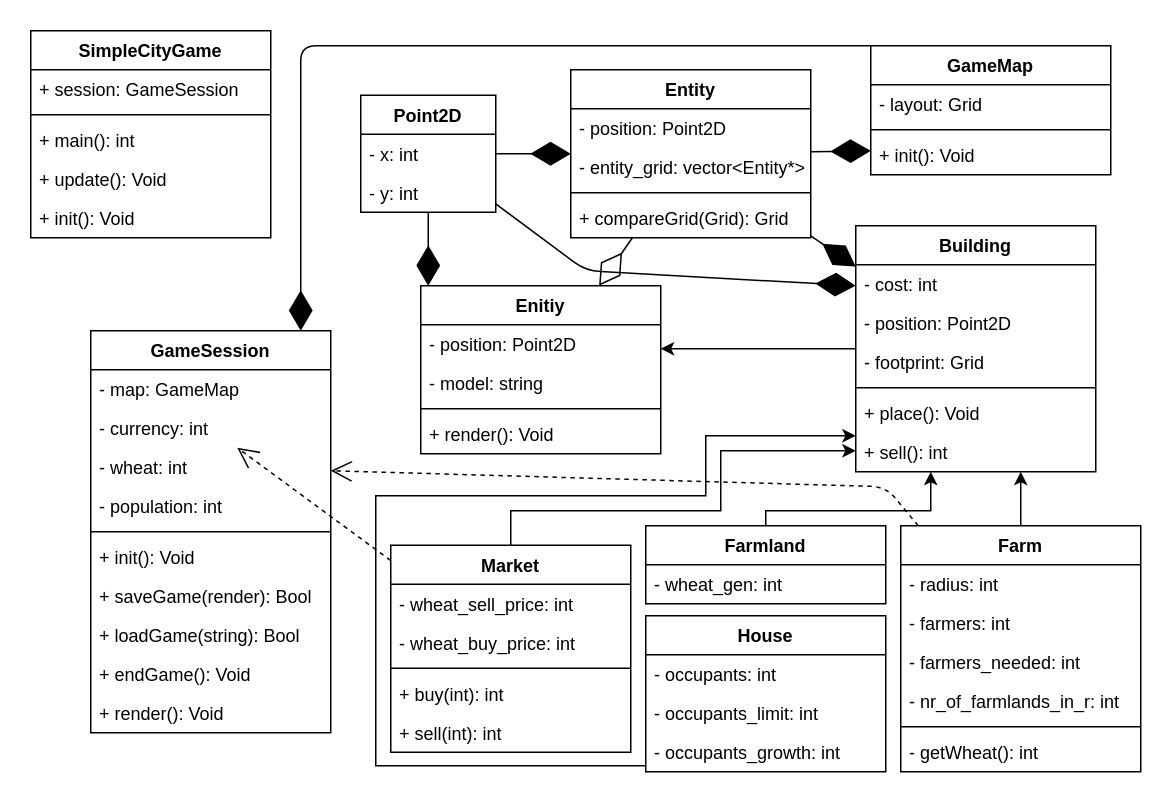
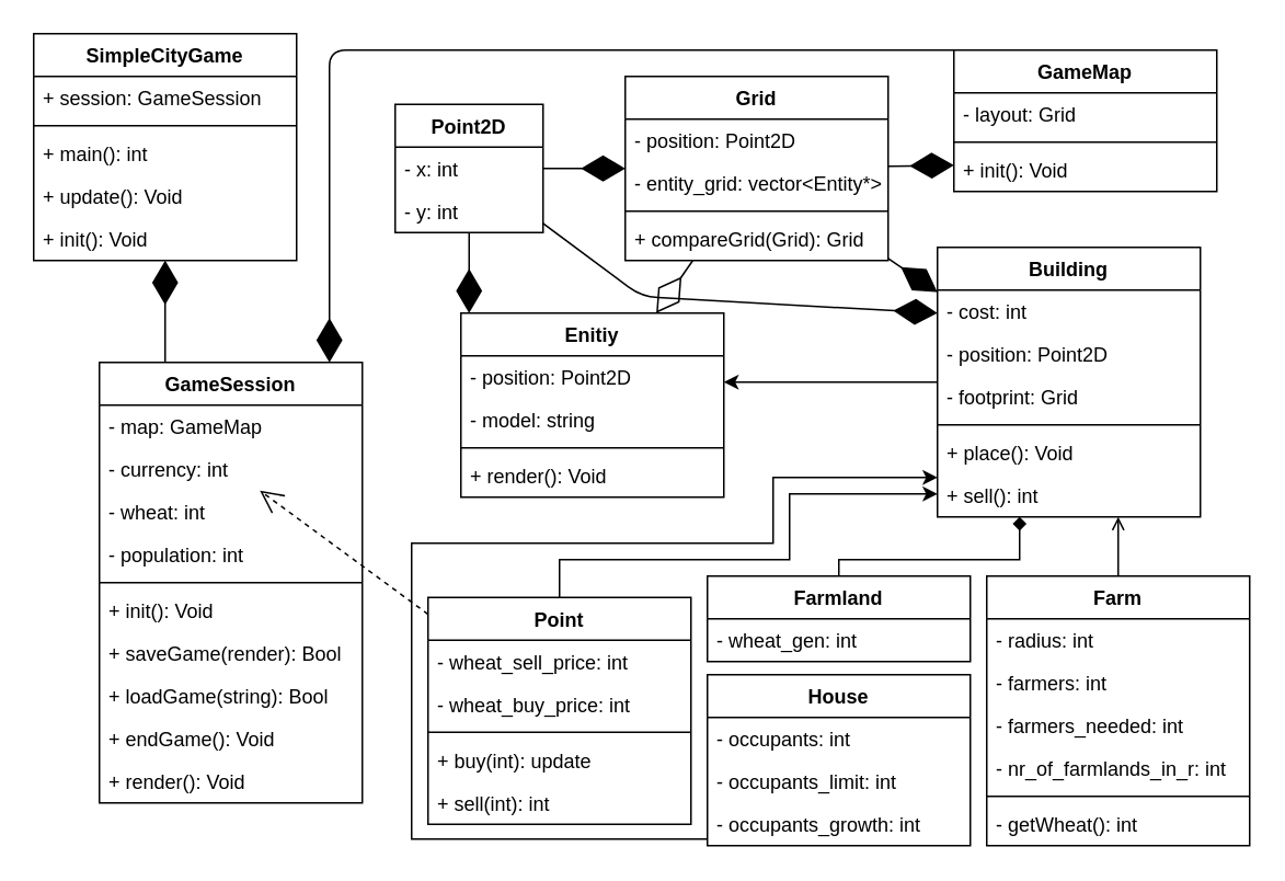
  <mxCell id="0" />
  <mxCell id="1" parent="0" />
  <mxCell id="2" value="SimpleCityGame" style="swimlane;fontStyle=1;align=center;verticalAlign=top;childLayout=stackLayout;horizontal=1;startSize=26;horizontalStack=0;resizeParent=1;resizeParentMax=0;resizeLast=0;collapsible=1;marginBottom=0;" vertex="1" parent="1"><mxGeometry x="20" y="20" width="160" height="138" as="geometry" /></mxCell>
  <mxCell id="3" value="+ session: GameSession" style="text;strokeColor=none;fillColor=none;align=left;verticalAlign=top;spacingLeft=4;spacingRight=4;overflow=hidden;rotatable=0;points=[[0,0.5],[1,0.5]];portConstraint=eastwest;" vertex="1" parent="2"><mxGeometry y="26" width="160" height="26" as="geometry" /></mxCell>
  <mxCell id="4" value="" style="line;strokeWidth=1;fillColor=none;align=left;verticalAlign=middle;spacingTop=-1;spacingLeft=3;spacingRight=3;rotatable=0;labelPosition=right;points=[];portConstraint=eastwest;" vertex="1" parent="2"><mxGeometry y="52" width="160" height="8" as="geometry" /></mxCell>
  <mxCell id="5" value="+ main(): int" style="text;strokeColor=none;fillColor=none;align=left;verticalAlign=top;spacingLeft=4;spacingRight=4;overflow=hidden;rotatable=0;points=[[0,0.5],[1,0.5]];portConstraint=eastwest;" vertex="1" parent="2"><mxGeometry y="60" width="160" height="26" as="geometry" /></mxCell>
  <mxCell id="6" value="+ update(): Void" style="text;strokeColor=none;fillColor=none;align=left;verticalAlign=top;spacingLeft=4;spacingRight=4;overflow=hidden;rotatable=0;points=[[0,0.5],[1,0.5]];portConstraint=eastwest;" vertex="1" parent="2"><mxGeometry y="86" width="160" height="26" as="geometry" /></mxCell>
  <mxCell id="7" value="+ init(): Void" style="text;strokeColor=none;fillColor=none;align=left;verticalAlign=top;spacingLeft=4;spacingRight=4;overflow=hidden;rotatable=0;points=[[0,0.5],[1,0.5]];portConstraint=eastwest;" vertex="1" parent="2"><mxGeometry y="112" width="160" height="26" as="geometry" /></mxCell>
  <mxCell id="8" value="GameSession" style="swimlane;fontStyle=1;align=center;verticalAlign=top;childLayout=stackLayout;horizontal=1;startSize=26;horizontalStack=0;resizeParent=1;resizeParentMax=0;resizeLast=0;collapsible=1;marginBottom=0;" vertex="1" parent="1"><mxGeometry x="60" y="220" width="160" height="268" as="geometry" /></mxCell>
  <mxCell id="9" value="- map: GameMap" style="text;strokeColor=none;fillColor=none;align=left;verticalAlign=top;spacingLeft=4;spacingRight=4;overflow=hidden;rotatable=0;points=[[0,0.5],[1,0.5]];portConstraint=eastwest;" vertex="1" parent="8"><mxGeometry y="26" width="160" height="26" as="geometry" /></mxCell>
  <mxCell id="10" value="- currency: int" style="text;strokeColor=none;fillColor=none;align=left;verticalAlign=top;spacingLeft=4;spacingRight=4;overflow=hidden;rotatable=0;points=[[0,0.5],[1,0.5]];portConstraint=eastwest;" vertex="1" parent="8"><mxGeometry y="52" width="160" height="26" as="geometry" /></mxCell>
  <mxCell id="11" value="- wheat: int" style="text;strokeColor=none;fillColor=none;align=left;verticalAlign=top;spacingLeft=4;spacingRight=4;overflow=hidden;rotatable=0;points=[[0,0.5],[1,0.5]];portConstraint=eastwest;" vertex="1" parent="8"><mxGeometry y="78" width="160" height="26" as="geometry" /></mxCell>
  <mxCell id="12" value="- population: int" style="text;strokeColor=none;fillColor=none;align=left;verticalAlign=top;spacingLeft=4;spacingRight=4;overflow=hidden;rotatable=0;points=[[0,0.5],[1,0.5]];portConstraint=eastwest;" vertex="1" parent="8"><mxGeometry y="104" width="160" height="26" as="geometry" /></mxCell>
  <mxCell id="13" value="" style="line;strokeWidth=1;fillColor=none;align=left;verticalAlign=middle;spacingTop=-1;spacingLeft=3;spacingRight=3;rotatable=0;labelPosition=right;points=[];portConstraint=eastwest;" vertex="1" parent="8"><mxGeometry y="130" width="160" height="8" as="geometry" /></mxCell>
  <mxCell id="14" value="+ init(): Void" style="text;strokeColor=none;fillColor=none;align=left;verticalAlign=top;spacingLeft=4;spacingRight=4;overflow=hidden;rotatable=0;points=[[0,0.5],[1,0.5]];portConstraint=eastwest;" vertex="1" parent="8"><mxGeometry y="138" width="160" height="26" as="geometry" /></mxCell>
  <mxCell id="15" value="+ saveGame(render): Bool" style="text;strokeColor=none;fillColor=none;align=left;verticalAlign=top;spacingLeft=4;spacingRight=4;overflow=hidden;rotatable=0;points=[[0,0.5],[1,0.5]];portConstraint=eastwest;" vertex="1" parent="8"><mxGeometry y="164" width="160" height="26" as="geometry" /></mxCell>
  <mxCell id="16" value="+ loadGame(string): Bool" style="text;strokeColor=none;fillColor=none;align=left;verticalAlign=top;spacingLeft=4;spacingRight=4;overflow=hidden;rotatable=0;points=[[0,0.5],[1,0.5]];portConstraint=eastwest;" vertex="1" parent="8"><mxGeometry y="190" width="160" height="26" as="geometry" /></mxCell>
  <mxCell id="17" value="+ endGame(): Void" style="text;strokeColor=none;fillColor=none;align=left;verticalAlign=top;spacingLeft=4;spacingRight=4;overflow=hidden;rotatable=0;points=[[0,0.5],[1,0.5]];portConstraint=eastwest;" vertex="1" parent="8"><mxGeometry y="216" width="160" height="26" as="geometry" /></mxCell>
  <mxCell id="18" value="+ render(): Void" style="text;strokeColor=none;fillColor=none;align=left;verticalAlign=top;spacingLeft=4;spacingRight=4;overflow=hidden;rotatable=0;points=[[0,0.5],[1,0.5]];portConstraint=eastwest;" vertex="1" parent="8"><mxGeometry y="242" width="160" height="26" as="geometry" /></mxCell>
  <mxCell id="19" value="Point2D" style="swimlane;fontStyle=1;align=center;verticalAlign=top;childLayout=stackLayout;horizontal=1;startSize=26;horizontalStack=0;resizeParent=1;resizeParentMax=0;resizeLast=0;collapsible=1;marginBottom=0;" vertex="1" parent="1"><mxGeometry x="240" y="63" width="90" height="78" as="geometry" /></mxCell>
  <mxCell id="20" value="- x: int" style="text;strokeColor=none;fillColor=none;align=left;verticalAlign=top;spacingLeft=4;spacingRight=4;overflow=hidden;rotatable=0;points=[[0,0.5],[1,0.5]];portConstraint=eastwest;" vertex="1" parent="19"><mxGeometry y="26" width="90" height="26" as="geometry" /></mxCell>
  <mxCell id="21" value="- y: int" style="text;strokeColor=none;fillColor=none;align=left;verticalAlign=top;spacingLeft=4;spacingRight=4;overflow=hidden;rotatable=0;points=[[0,0.5],[1,0.5]];portConstraint=eastwest;" vertex="1" parent="19"><mxGeometry y="52" width="90" height="26" as="geometry" /></mxCell>
- <mxCell id="22" value="Entity" style="swimlane;fontStyle=1;align=center;verticalAlign=top;childLayout=stackLayout;horizontal=1;startSize=26;horizontalStack=0;resizeParent=1;resizeParentMax=0;resizeLast=0;collapsible=1;marginBottom=0;" vertex="1" parent="1"><mxGeometry x="380" y="46" width="160" height="112" as="geometry" /></mxCell>
+ <mxCell id="22" value="Grid" style="swimlane;fontStyle=1;align=center;verticalAlign=top;childLayout=stackLayout;horizontal=1;startSize=26;horizontalStack=0;resizeParent=1;resizeParentMax=0;resizeLast=0;collapsible=1;marginBottom=0;" vertex="1" parent="1"><mxGeometry x="380" y="46" width="160" height="112" as="geometry" /></mxCell>
  <mxCell id="23" value="- position: Point2D" style="text;strokeColor=none;fillColor=none;align=left;verticalAlign=top;spacingLeft=4;spacingRight=4;overflow=hidden;rotatable=0;points=[[0,0.5],[1,0.5]];portConstraint=eastwest;" vertex="1" parent="22"><mxGeometry y="26" width="160" height="26" as="geometry" /></mxCell>
  <mxCell id="24" value="- entity_grid: vector&lt;Entity*&gt;" style="text;strokeColor=none;fillColor=none;align=left;verticalAlign=top;spacingLeft=4;spacingRight=4;overflow=hidden;rotatable=0;points=[[0,0.5],[1,0.5]];portConstraint=eastwest;" vertex="1" parent="22"><mxGeometry y="52" width="160" height="26" as="geometry" /></mxCell>
  <mxCell id="25" value="" style="line;strokeWidth=1;fillColor=none;align=left;verticalAlign=middle;spacingTop=-1;spacingLeft=3;spacingRight=3;rotatable=0;labelPosition=right;points=[];portConstraint=eastwest;" vertex="1" parent="22"><mxGeometry y="78" width="160" height="8" as="geometry" /></mxCell>
  <mxCell id="26" value="+ compareGrid(Grid): Grid" style="text;strokeColor=none;fillColor=none;align=left;verticalAlign=top;spacingLeft=4;spacingRight=4;overflow=hidden;rotatable=0;points=[[0,0.5],[1,0.5]];portConstraint=eastwest;" vertex="1" parent="22"><mxGeometry y="86" width="160" height="26" as="geometry" /></mxCell>
  <mxCell id="27" style="edgeStyle=orthogonalEdgeStyle;rounded=0;orthogonalLoop=1;jettySize=auto;html=1;" edge="1" parent="1" source="52" target="29"><mxGeometry relative="1" as="geometry"><Array as="points"><mxPoint x="250" y="510" /><mxPoint x="250" y="330" /><mxPoint x="470" y="330" /><mxPoint x="470" y="290" /></Array></mxGeometry></mxCell>
  <mxCell id="28" style="edgeStyle=orthogonalEdgeStyle;rounded=0;orthogonalLoop=1;jettySize=auto;html=1;" edge="1" parent="1" source="29" target="36"><mxGeometry relative="1" as="geometry"><Array as="points"><mxPoint x="430" y="247" /><mxPoint x="430" y="247" /></Array></mxGeometry></mxCell>
  <mxCell id="29" value="Building" style="swimlane;fontStyle=1;align=center;verticalAlign=top;childLayout=stackLayout;horizontal=1;startSize=26;horizontalStack=0;resizeParent=1;resizeParentMax=0;resizeLast=0;collapsible=1;marginBottom=0;" vertex="1" parent="1"><mxGeometry x="570" y="150" width="160" height="164" as="geometry" /></mxCell>
  <mxCell id="30" value="- cost: int" style="text;strokeColor=none;fillColor=none;align=left;verticalAlign=top;spacingLeft=4;spacingRight=4;overflow=hidden;rotatable=0;points=[[0,0.5],[1,0.5]];portConstraint=eastwest;" vertex="1" parent="29"><mxGeometry y="26" width="160" height="26" as="geometry" /></mxCell>
  <mxCell id="31" value="- position: Point2D" style="text;strokeColor=none;fillColor=none;align=left;verticalAlign=top;spacingLeft=4;spacingRight=4;overflow=hidden;rotatable=0;points=[[0,0.5],[1,0.5]];portConstraint=eastwest;" vertex="1" parent="29"><mxGeometry y="52" width="160" height="26" as="geometry" /></mxCell>
  <mxCell id="32" value="- footprint: Grid" style="text;strokeColor=none;fillColor=none;align=left;verticalAlign=top;spacingLeft=4;spacingRight=4;overflow=hidden;rotatable=0;points=[[0,0.5],[1,0.5]];portConstraint=eastwest;" vertex="1" parent="29"><mxGeometry y="78" width="160" height="26" as="geometry" /></mxCell>
  <mxCell id="33" value="" style="line;strokeWidth=1;fillColor=none;align=left;verticalAlign=middle;spacingTop=-1;spacingLeft=3;spacingRight=3;rotatable=0;labelPosition=right;points=[];portConstraint=eastwest;" vertex="1" parent="29"><mxGeometry y="104" width="160" height="8" as="geometry" /></mxCell>
  <mxCell id="34" value="+ place(): Void" style="text;strokeColor=none;fillColor=none;align=left;verticalAlign=top;spacingLeft=4;spacingRight=4;overflow=hidden;rotatable=0;points=[[0,0.5],[1,0.5]];portConstraint=eastwest;" vertex="1" parent="29"><mxGeometry y="112" width="160" height="26" as="geometry" /></mxCell>
  <mxCell id="35" value="+ sell(): int" style="text;strokeColor=none;fillColor=none;align=left;verticalAlign=top;spacingLeft=4;spacingRight=4;overflow=hidden;rotatable=0;points=[[0,0.5],[1,0.5]];portConstraint=eastwest;" vertex="1" parent="29"><mxGeometry y="138" width="160" height="26" as="geometry" /></mxCell>
  <mxCell id="36" value="Enitiy" style="swimlane;fontStyle=1;align=center;verticalAlign=top;childLayout=stackLayout;horizontal=1;startSize=26;horizontalStack=0;resizeParent=1;resizeParentMax=0;resizeLast=0;collapsible=1;marginBottom=0;" vertex="1" parent="1"><mxGeometry x="280" y="190" width="160" height="112" as="geometry" /></mxCell>
  <mxCell id="37" value="- position: Point2D" style="text;strokeColor=none;fillColor=none;align=left;verticalAlign=top;spacingLeft=4;spacingRight=4;overflow=hidden;rotatable=0;points=[[0,0.5],[1,0.5]];portConstraint=eastwest;" vertex="1" parent="36"><mxGeometry y="26" width="160" height="26" as="geometry" /></mxCell>
  <mxCell id="38" value="- model: string" style="text;strokeColor=none;fillColor=none;align=left;verticalAlign=top;spacingLeft=4;spacingRight=4;overflow=hidden;rotatable=0;points=[[0,0.5],[1,0.5]];portConstraint=eastwest;" vertex="1" parent="36"><mxGeometry y="52" width="160" height="26" as="geometry" /></mxCell>
  <mxCell id="39" value="" style="line;strokeWidth=1;fillColor=none;align=left;verticalAlign=middle;spacingTop=-1;spacingLeft=3;spacingRight=3;rotatable=0;labelPosition=right;points=[];portConstraint=eastwest;" vertex="1" parent="36"><mxGeometry y="78" width="160" height="8" as="geometry" /></mxCell>
  <mxCell id="40" value="+ render(): Void" style="text;strokeColor=none;fillColor=none;align=left;verticalAlign=top;spacingLeft=4;spacingRight=4;overflow=hidden;rotatable=0;points=[[0,0.5],[1,0.5]];portConstraint=eastwest;" vertex="1" parent="36"><mxGeometry y="86" width="160" height="26" as="geometry" /></mxCell>
- <mxCell id="41" style="edgeStyle=orthogonalEdgeStyle;rounded=0;orthogonalLoop=1;jettySize=auto;html=1;" edge="1" parent="1" source="42" target="29"><mxGeometry relative="1" as="geometry"><Array as="points"><mxPoint x="510" y="340" /><mxPoint x="620" y="340" /></Array></mxGeometry></mxCell>
+ <mxCell id="41" style="edgeStyle=orthogonalEdgeStyle;rounded=0;orthogonalLoop=1;jettySize=auto;html=1;endArrow=diamond;" edge="1" parent="1" source="42" target="29"><mxGeometry relative="1" as="geometry"><Array as="points"><mxPoint x="510" y="340" /><mxPoint x="620" y="340" /></Array></mxGeometry></mxCell>
  <mxCell id="42" value="Farmland" style="swimlane;fontStyle=1;align=center;verticalAlign=top;childLayout=stackLayout;horizontal=1;startSize=26;horizontalStack=0;resizeParent=1;resizeParentMax=0;resizeLast=0;collapsible=1;marginBottom=0;" vertex="1" parent="1"><mxGeometry x="430" y="350" width="160" height="52" as="geometry" /></mxCell>
  <mxCell id="43" value="- wheat_gen: int" style="text;strokeColor=none;fillColor=none;align=left;verticalAlign=top;spacingLeft=4;spacingRight=4;overflow=hidden;rotatable=0;points=[[0,0.5],[1,0.5]];portConstraint=eastwest;" vertex="1" parent="42"><mxGeometry y="26" width="160" height="26" as="geometry" /></mxCell>
- <mxCell id="44" style="edgeStyle=orthogonalEdgeStyle;rounded=0;orthogonalLoop=1;jettySize=auto;html=1;" edge="1" parent="1" source="45" target="29"><mxGeometry relative="1" as="geometry"><Array as="points"><mxPoint x="680" y="270" /><mxPoint x="680" y="270" /></Array></mxGeometry></mxCell>
+ <mxCell id="44" style="edgeStyle=orthogonalEdgeStyle;rounded=0;orthogonalLoop=1;jettySize=auto;html=1;endArrow=open;" edge="1" parent="1" source="45" target="29"><mxGeometry relative="1" as="geometry"><Array as="points"><mxPoint x="680" y="270" /><mxPoint x="680" y="270" /></Array></mxGeometry></mxCell>
  <mxCell id="45" value="Farm" style="swimlane;fontStyle=1;align=center;verticalAlign=top;childLayout=stackLayout;horizontal=1;startSize=26;horizontalStack=0;resizeParent=1;resizeParentMax=0;resizeLast=0;collapsible=1;marginBottom=0;" vertex="1" parent="1"><mxGeometry x="600" y="350" width="160" height="164" as="geometry" /></mxCell>
  <mxCell id="46" value="- radius: int" style="text;strokeColor=none;fillColor=none;align=left;verticalAlign=top;spacingLeft=4;spacingRight=4;overflow=hidden;rotatable=0;points=[[0,0.5],[1,0.5]];portConstraint=eastwest;" vertex="1" parent="45"><mxGeometry y="26" width="160" height="26" as="geometry" /></mxCell>
  <mxCell id="47" value="- farmers: int" style="text;strokeColor=none;fillColor=none;align=left;verticalAlign=top;spacingLeft=4;spacingRight=4;overflow=hidden;rotatable=0;points=[[0,0.5],[1,0.5]];portConstraint=eastwest;" vertex="1" parent="45"><mxGeometry y="52" width="160" height="26" as="geometry" /></mxCell>
  <mxCell id="48" value="- farmers_needed: int" style="text;strokeColor=none;fillColor=none;align=left;verticalAlign=top;spacingLeft=4;spacingRight=4;overflow=hidden;rotatable=0;points=[[0,0.5],[1,0.5]];portConstraint=eastwest;" vertex="1" parent="45"><mxGeometry y="78" width="160" height="26" as="geometry" /></mxCell>
  <mxCell id="49" value="- nr_of_farmlands_in_r: int" style="text;strokeColor=none;fillColor=none;align=left;verticalAlign=top;spacingLeft=4;spacingRight=4;overflow=hidden;rotatable=0;points=[[0,0.5],[1,0.5]];portConstraint=eastwest;" vertex="1" parent="45"><mxGeometry y="104" width="160" height="26" as="geometry" /></mxCell>
  <mxCell id="50" value="" style="line;strokeWidth=1;fillColor=none;align=left;verticalAlign=middle;spacingTop=-1;spacingLeft=3;spacingRight=3;rotatable=0;labelPosition=right;points=[];portConstraint=eastwest;" vertex="1" parent="45"><mxGeometry y="130" width="160" height="8" as="geometry" /></mxCell>
  <mxCell id="51" value="- getWheat(): int" style="text;strokeColor=none;fillColor=none;align=left;verticalAlign=top;spacingLeft=4;spacingRight=4;overflow=hidden;rotatable=0;points=[[0,0.5],[1,0.5]];portConstraint=eastwest;" vertex="1" parent="45"><mxGeometry y="138" width="160" height="26" as="geometry" /></mxCell>
  <mxCell id="52" value="House" style="swimlane;fontStyle=1;align=center;verticalAlign=top;childLayout=stackLayout;horizontal=1;startSize=26;horizontalStack=0;resizeParent=1;resizeParentMax=0;resizeLast=0;collapsible=1;marginBottom=0;" vertex="1" parent="1"><mxGeometry x="430" y="410" width="160" height="104" as="geometry" /></mxCell>
  <mxCell id="53" value="- occupants: int" style="text;strokeColor=none;fillColor=none;align=left;verticalAlign=top;spacingLeft=4;spacingRight=4;overflow=hidden;rotatable=0;points=[[0,0.5],[1,0.5]];portConstraint=eastwest;" vertex="1" parent="52"><mxGeometry y="26" width="160" height="26" as="geometry" /></mxCell>
  <mxCell id="54" value="- occupants_limit: int" style="text;strokeColor=none;fillColor=none;align=left;verticalAlign=top;spacingLeft=4;spacingRight=4;overflow=hidden;rotatable=0;points=[[0,0.5],[1,0.5]];portConstraint=eastwest;" vertex="1" parent="52"><mxGeometry y="52" width="160" height="26" as="geometry" /></mxCell>
  <mxCell id="55" value="- occupants_growth: int" style="text;strokeColor=none;fillColor=none;align=left;verticalAlign=top;spacingLeft=4;spacingRight=4;overflow=hidden;rotatable=0;points=[[0,0.5],[1,0.5]];portConstraint=eastwest;" vertex="1" parent="52"><mxGeometry y="78" width="160" height="26" as="geometry" /></mxCell>
  <mxCell id="56" style="edgeStyle=orthogonalEdgeStyle;rounded=0;orthogonalLoop=1;jettySize=auto;html=1;" edge="1" parent="1" source="57" target="29"><mxGeometry relative="1" as="geometry"><Array as="points"><mxPoint x="340" y="340" /><mxPoint x="480" y="340" /><mxPoint x="480" y="300" /></Array></mxGeometry></mxCell>
- <mxCell id="57" value="Market" style="swimlane;fontStyle=1;align=center;verticalAlign=top;childLayout=stackLayout;horizontal=1;startSize=26;horizontalStack=0;resizeParent=1;resizeParentMax=0;resizeLast=0;collapsible=1;marginBottom=0;" vertex="1" parent="1"><mxGeometry x="260" y="363" width="160" height="138" as="geometry" /></mxCell>
+ <mxCell id="57" value="Point" style="swimlane;fontStyle=1;align=center;verticalAlign=top;childLayout=stackLayout;horizontal=1;startSize=26;horizontalStack=0;resizeParent=1;resizeParentMax=0;resizeLast=0;collapsible=1;marginBottom=0;" vertex="1" parent="1"><mxGeometry x="260" y="363" width="160" height="138" as="geometry" /></mxCell>
  <mxCell id="58" value="- wheat_sell_price: int" style="text;strokeColor=none;fillColor=none;align=left;verticalAlign=top;spacingLeft=4;spacingRight=4;overflow=hidden;rotatable=0;points=[[0,0.5],[1,0.5]];portConstraint=eastwest;" vertex="1" parent="57"><mxGeometry y="26" width="160" height="26" as="geometry" /></mxCell>
  <mxCell id="59" value="- wheat_buy_price: int" style="text;strokeColor=none;fillColor=none;align=left;verticalAlign=top;spacingLeft=4;spacingRight=4;overflow=hidden;rotatable=0;points=[[0,0.5],[1,0.5]];portConstraint=eastwest;" vertex="1" parent="57"><mxGeometry y="52" width="160" height="26" as="geometry" /></mxCell>
  <mxCell id="60" value="" style="line;strokeWidth=1;fillColor=none;align=left;verticalAlign=middle;spacingTop=-1;spacingLeft=3;spacingRight=3;rotatable=0;labelPosition=right;points=[];portConstraint=eastwest;" vertex="1" parent="57"><mxGeometry y="78" width="160" height="8" as="geometry" /></mxCell>
- <mxCell id="61" value="+ buy(int): int" style="text;strokeColor=none;fillColor=none;align=left;verticalAlign=top;spacingLeft=4;spacingRight=4;overflow=hidden;rotatable=0;points=[[0,0.5],[1,0.5]];portConstraint=eastwest;" vertex="1" parent="57"><mxGeometry y="86" width="160" height="26" as="geometry" /></mxCell>
+ <mxCell id="61" value="+ buy(int): update" style="text;strokeColor=none;fillColor=none;align=left;verticalAlign=top;spacingLeft=4;spacingRight=4;overflow=hidden;rotatable=0;points=[[0,0.5],[1,0.5]];portConstraint=eastwest;" vertex="1" parent="57"><mxGeometry y="86" width="160" height="26" as="geometry" /></mxCell>
  <mxCell id="62" value="+ sell(int): int" style="text;strokeColor=none;fillColor=none;align=left;verticalAlign=top;spacingLeft=4;spacingRight=4;overflow=hidden;rotatable=0;points=[[0,0.5],[1,0.5]];portConstraint=eastwest;" vertex="1" parent="57"><mxGeometry y="112" width="160" height="26" as="geometry" /></mxCell>
  <mxCell id="63" value="GameMap" style="swimlane;fontStyle=1;align=center;verticalAlign=top;childLayout=stackLayout;horizontal=1;startSize=26;horizontalStack=0;resizeParent=1;resizeParentMax=0;resizeLast=0;collapsible=1;marginBottom=0;" vertex="1" parent="1"><mxGeometry x="580" y="30" width="160" height="86" as="geometry" /></mxCell>
  <mxCell id="64" value="- layout: Grid" style="text;strokeColor=none;fillColor=none;align=left;verticalAlign=top;spacingLeft=4;spacingRight=4;overflow=hidden;rotatable=0;points=[[0,0.5],[1,0.5]];portConstraint=eastwest;" vertex="1" parent="63"><mxGeometry y="26" width="160" height="26" as="geometry" /></mxCell>
  <mxCell id="65" value="" style="line;strokeWidth=1;fillColor=none;align=left;verticalAlign=middle;spacingTop=-1;spacingLeft=3;spacingRight=3;rotatable=0;labelPosition=right;points=[];portConstraint=eastwest;" vertex="1" parent="63"><mxGeometry y="52" width="160" height="8" as="geometry" /></mxCell>
  <mxCell id="66" value="+ init(): Void" style="text;strokeColor=none;fillColor=none;align=left;verticalAlign=top;spacingLeft=4;spacingRight=4;overflow=hidden;rotatable=0;points=[[0,0.5],[1,0.5]];portConstraint=eastwest;" vertex="1" parent="63"><mxGeometry y="60" width="160" height="26" as="geometry" /></mxCell>
  <mxCell id="67" value="" style="endArrow=diamondThin;endFill=1;endSize=24;html=1;" edge="1" parent="1" source="19" target="36"><mxGeometry width="160" relative="1" as="geometry"><mxPoint x="10" y="510" as="sourcePoint" /><mxPoint x="170" y="510" as="targetPoint" /><Array as="points"><mxPoint x="285" y="190" /></Array></mxGeometry></mxCell>
  <mxCell id="68" value="" style="endArrow=diamondThin;endFill=0;endSize=24;html=1;" edge="1" parent="1" source="22" target="36"><mxGeometry width="160" relative="1" as="geometry"><mxPoint x="20" y="540" as="sourcePoint" /><mxPoint x="180" y="540" as="targetPoint" /></mxGeometry></mxCell>
  <mxCell id="69" value="" style="endArrow=diamondThin;endFill=1;endSize=24;html=1;" edge="1" parent="1" source="19" target="22"><mxGeometry width="160" relative="1" as="geometry"><mxPoint x="20" y="540" as="sourcePoint" /><mxPoint x="180" y="540" as="targetPoint" /></mxGeometry></mxCell>
  <mxCell id="70" value="" style="endArrow=diamondThin;endFill=1;endSize=24;html=1;" edge="1" parent="1" source="63" target="8"><mxGeometry width="160" relative="1" as="geometry"><mxPoint x="20" y="540" as="sourcePoint" /><mxPoint x="180" y="540" as="targetPoint" /><Array as="points"><mxPoint x="580" y="30" /><mxPoint x="200" y="30" /><mxPoint x="200" y="220" /></Array></mxGeometry></mxCell>
  <mxCell id="71" value="" style="endArrow=diamondThin;endFill=1;endSize=24;html=1;" edge="1" parent="1" source="22" target="63"><mxGeometry width="160" relative="1" as="geometry"><mxPoint x="20" y="540" as="sourcePoint" /><mxPoint x="180" y="540" as="targetPoint" /><Array as="points"><mxPoint x="580" y="100" /></Array></mxGeometry></mxCell>
  <mxCell id="72" value="" style="endArrow=diamondThin;endFill=1;endSize=24;html=1;" edge="1" parent="1" source="19" target="29"><mxGeometry width="160" relative="1" as="geometry"><mxPoint x="20" y="540" as="sourcePoint" /><mxPoint x="180" y="540" as="targetPoint" /><Array as="points"><mxPoint x="390" y="180" /><mxPoint x="570" y="190" /></Array></mxGeometry></mxCell>
  <mxCell id="73" value="" style="endArrow=diamondThin;endFill=1;endSize=24;html=1;" edge="1" parent="1" source="22" target="29"><mxGeometry width="160" relative="1" as="geometry"><mxPoint x="20" y="540" as="sourcePoint" /><mxPoint x="180" y="540" as="targetPoint" /></mxGeometry></mxCell>
+ <mxCell id="74" value="" style="endArrow=diamondThin;endFill=1;endSize=24;html=1;" edge="1" parent="1" source="8" target="2"><mxGeometry width="160" relative="1" as="geometry"><mxPoint x="20" y="540" as="sourcePoint" /><mxPoint x="180" y="540" as="targetPoint" /><Array as="points"><mxPoint x="100" y="220" /></Array></mxGeometry></mxCell>
  <mxCell id="75" value="" style="endArrow=open;endSize=12;dashed=1;html=1;" edge="1" parent="1" source="57" target="10"><mxGeometry width="160" relative="1" as="geometry"><mxPoint x="20" y="540" as="sourcePoint" /><mxPoint x="180" y="540" as="targetPoint" /><Array as="points" /></mxGeometry></mxCell>
- <mxCell id="76" value="" style="endArrow=open;endSize=12;dashed=1;html=1;" edge="1" parent="1" source="45" target="11"><mxGeometry x="0.374" y="223" width="160" relative="1" as="geometry"><mxPoint x="20" y="540" as="sourcePoint" /><mxPoint x="370" y="550" as="targetPoint" /><Array as="points"><mxPoint x="590" y="324" /></Array><mxPoint as="offset" /></mxGeometry></mxCell>
